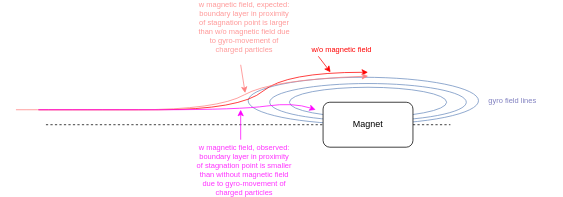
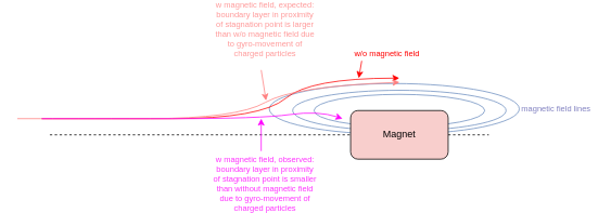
  <mxCell id="0" />
  <mxCell id="1" parent="0" />
  <mxCell id="2" value="" style="ellipse;whiteSpace=wrap;html=1;fillColor=none;strokeColor=#6c8ebf;" vertex="1" parent="1"><mxGeometry x="330" y="96.67" width="307.5" height="62.67" as="geometry" /></mxCell>
  <mxCell id="3" value="" style="ellipse;whiteSpace=wrap;html=1;fillColor=none;strokeColor=#6c8ebf;" vertex="1" parent="1"><mxGeometry x="358.75" y="105" width="262.5" height="50" as="geometry" /></mxCell>
  <mxCell id="4" value="" style="ellipse;whiteSpace=wrap;html=1;fillColor=none;strokeColor=#6c8ebf;" vertex="1" parent="1"><mxGeometry x="385" y="110" width="210" height="40" as="geometry" /></mxCell>
  <mxCell id="5" value="" style="endArrow=none;html=1;rounded=0;dashed=1;" edge="1" parent="1" source="7"><mxGeometry width="50" height="50" relative="1" as="geometry"><mxPoint x="60" y="160" as="sourcePoint" /><mxPoint x="600" y="160" as="targetPoint" /></mxGeometry></mxCell>
  <mxCell id="6" value="" style="endArrow=none;html=1;rounded=0;dashed=1;" edge="1" parent="1" target="7"><mxGeometry width="50" height="50" relative="1" as="geometry"><mxPoint x="60" y="160" as="sourcePoint" /><mxPoint x="600" y="160" as="targetPoint" /></mxGeometry></mxCell>
- <mxCell id="7" value="Magnet" style="rounded=1;whiteSpace=wrap;html=1;" vertex="1" parent="1"><mxGeometry x="430" y="130" width="120" height="60" as="geometry" /></mxCell>
+ <mxCell id="7" value="Magnet" style="rounded=1;whiteSpace=wrap;html=1;fillColor=#f8cecc;" vertex="1" parent="1"><mxGeometry x="430" y="130" width="120" height="60" as="geometry" /></mxCell>
  <mxCell id="8" value="" style="curved=1;endArrow=classic;html=1;rounded=0;strokeColor=#FF0000;" edge="1" parent="1"><mxGeometry width="50" height="50" relative="1" as="geometry"><mxPoint x="50" y="140" as="sourcePoint" /><mxPoint x="490" y="90" as="targetPoint" /><Array as="points"><mxPoint x="100" y="140" /><mxPoint x="320" y="140" /><mxPoint x="380" y="90" /></Array></mxGeometry></mxCell>
  <mxCell id="9" value="" style="curved=1;endArrow=classic;html=1;rounded=0;strokeColor=#ff8080;entryX=0.521;entryY=-0.025;entryDx=0;entryDy=0;entryPerimeter=0;" edge="1" parent="1" target="2"><mxGeometry width="50" height="50" relative="1" as="geometry"><mxPoint x="20" y="140" as="sourcePoint" /><mxPoint x="490" y="100" as="targetPoint" /><Array as="points"><mxPoint x="70" y="140" /><mxPoint x="290" y="140" /><mxPoint x="360" y="100" /></Array></mxGeometry></mxCell>
  <mxCell id="10" value="" style="curved=1;endArrow=classic;html=1;rounded=0;entryX=0.167;entryY=0.75;entryDx=0;entryDy=0;entryPerimeter=0;strokeColor=#ff00ff;" edge="1" parent="1" target="4"><mxGeometry width="50" height="50" relative="1" as="geometry"><mxPoint x="50" y="140" as="sourcePoint" /><mxPoint x="490" y="100" as="targetPoint" /><Array as="points"><mxPoint x="100" y="140" /><mxPoint x="320" y="140" /><mxPoint x="390" y="130" /></Array></mxGeometry></mxCell>
- <mxCell id="11" value="w/o magnetic field" style="text;html=1;align=center;verticalAlign=middle;whiteSpace=wrap;rounded=0;fontColor=#ff0000;fontSize=10;" vertex="1" parent="1"><mxGeometry x="410" y="50" width="90" height="20" as="geometry" /></mxCell>
+ <mxCell id="11" value="w/o magnetic field" style="text;html=1;align=center;verticalAlign=middle;whiteSpace=wrap;rounded=0;fontColor=#ff0000;fontSize=10;" vertex="1" parent="1"><mxGeometry x="430" y="50" width="90" height="20" as="geometry" /></mxCell>
  <mxCell id="12" value="w magnetic field, expected: boundary layer in proximity of stagnation point is larger than w/o magnetic field due to gyro-movement of charged particles" style="text;html=1;align=center;verticalAlign=middle;whiteSpace=wrap;rounded=0;fontColor=#FF9999;fontSize=10;" vertex="1" parent="1"><mxGeometry x="260" y="20" width="130" height="20" as="geometry" /></mxCell>
  <mxCell id="13" value="w magnetic field, observed:&lt;br&gt;boundary layer in proximity of stagnation point is smaller than without magnetic field due to gyro-movement of charged particles" style="text;html=1;align=center;verticalAlign=middle;whiteSpace=wrap;rounded=0;fontColor=#FF33FF;fontSize=10;" vertex="1" parent="1"><mxGeometry x="260" y="210" width="130" height="20" as="geometry" /></mxCell>
  <mxCell id="14" value="" style="endArrow=classic;html=1;rounded=0;strokeColor=#ff00ff;" edge="1" parent="1"><mxGeometry width="50" height="50" relative="1" as="geometry"><mxPoint x="320" y="180" as="sourcePoint" /><mxPoint x="320" y="140" as="targetPoint" /></mxGeometry></mxCell>
  <mxCell id="15" value="" style="endArrow=classic;html=1;rounded=0;strokeColor=#ff0000;exitX=0.152;exitY=0.933;exitDx=0;exitDy=0;exitPerimeter=0;" edge="1" parent="1" source="11"><mxGeometry width="50" height="50" relative="1" as="geometry"><mxPoint x="420" y="70" as="sourcePoint" /><mxPoint x="440" y="90" as="targetPoint" /></mxGeometry></mxCell>
  <mxCell id="16" value="" style="endArrow=classic;html=1;rounded=0;strokeColor=#ff8080;" edge="1" parent="1"><mxGeometry width="50" height="50" relative="1" as="geometry"><mxPoint x="320" y="80" as="sourcePoint" /><mxPoint x="326" y="117.67" as="targetPoint" /><Array as="points"><mxPoint x="320" y="80" /></Array></mxGeometry></mxCell>
- <mxCell id="17" value="gyro field lines" style="text;html=1;align=center;verticalAlign=middle;whiteSpace=wrap;rounded=0;fontSize=10;fillColor=none;strokeColor=none;fontColor=#8080c0;" vertex="1" parent="1"><mxGeometry x="637.5" y="118.01" width="90" height="20" as="geometry" /></mxCell>
+ <mxCell id="17" value="magnetic field lines" style="text;html=1;align=center;verticalAlign=middle;whiteSpace=wrap;rounded=0;fontSize=10;fillColor=none;strokeColor=none;fontColor=#8080c0;" vertex="1" parent="1"><mxGeometry x="637.5" y="118.01" width="90" height="20" as="geometry" /></mxCell>
